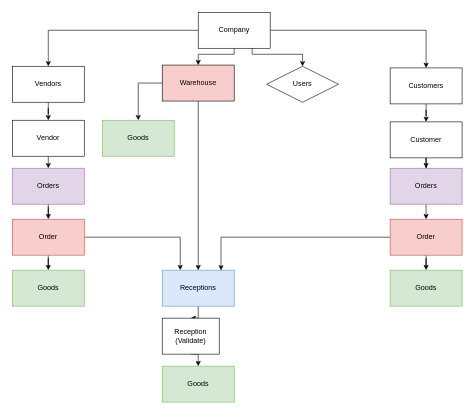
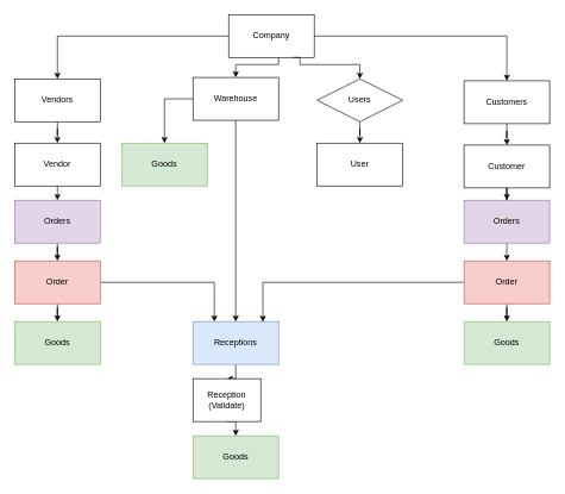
  <mxCell id="0" />
  <mxCell id="1" parent="0" />
  <mxCell id="2" value="" style="edgeStyle=orthogonalEdgeStyle;rounded=0;orthogonalLoop=1;jettySize=auto;html=1;" parent="1" source="5" target="7" edge="1"><mxGeometry relative="1" as="geometry" /></mxCell>
  <mxCell id="3" value="" style="edgeStyle=orthogonalEdgeStyle;rounded=0;orthogonalLoop=1;jettySize=auto;html=1;" parent="1" source="5" target="12" edge="1"><mxGeometry relative="1" as="geometry"><Array as="points"><mxPoint x="390" y="90" /><mxPoint x="330" y="90" /></Array></mxGeometry></mxCell>
  <mxCell id="4" value="" style="edgeStyle=orthogonalEdgeStyle;rounded=0;orthogonalLoop=1;jettySize=auto;html=1;" parent="1" source="5" target="14" edge="1"><mxGeometry relative="1" as="geometry" /></mxCell>
- <mxCell id="5" value="Company" style="rounded=0;whiteSpace=wrap;html=1;" parent="1" vertex="1"><mxGeometry x="330" y="20" width="120" height="60" as="geometry" /></mxCell>
+ <mxCell id="5" value="Company" style="rounded=0;whiteSpace=wrap;html=1;" parent="1" vertex="1"><mxGeometry x="320" y="20" width="120" height="60" as="geometry" /></mxCell>
  <mxCell id="6" value="" style="edgeStyle=orthogonalEdgeStyle;rounded=0;orthogonalLoop=1;jettySize=auto;html=1;" parent="1" source="7" target="38" edge="1"><mxGeometry relative="1" as="geometry" /></mxCell>
  <mxCell id="7" value="Vendors" style="rounded=0;whiteSpace=wrap;html=1;" parent="1" vertex="1"><mxGeometry x="20" y="110" width="120" height="60" as="geometry" /></mxCell>
  <mxCell id="8" style="edgeStyle=orthogonalEdgeStyle;rounded=0;orthogonalLoop=1;jettySize=auto;html=1;entryX=0.5;entryY=0;entryDx=0;entryDy=0;" parent="1" source="9" target="19" edge="1"><mxGeometry relative="1" as="geometry" /></mxCell>
  <mxCell id="9" value="Orders" style="rounded=0;whiteSpace=wrap;html=1;fillColor=#e1d5e7;strokeColor=#9673a6;" parent="1" vertex="1"><mxGeometry x="20" y="280" width="120" height="60" as="geometry" /></mxCell>
  <mxCell id="10" value="" style="edgeStyle=orthogonalEdgeStyle;rounded=0;orthogonalLoop=1;jettySize=auto;html=1;exitX=0;exitY=0.5;exitDx=0;exitDy=0;" parent="1" source="12" target="21" edge="1"><mxGeometry relative="1" as="geometry" /></mxCell>
  <mxCell id="11" value="" style="edgeStyle=orthogonalEdgeStyle;rounded=0;orthogonalLoop=1;jettySize=auto;html=1;" parent="1" source="12" target="23" edge="1"><mxGeometry relative="1" as="geometry" /></mxCell>
- <mxCell id="12" value="Warehouse" style="rounded=0;whiteSpace=wrap;html=1;fillColor=#f8cecc;" parent="1" vertex="1"><mxGeometry x="270" y="108" width="120" height="60" as="geometry" /></mxCell>
+ <mxCell id="12" value="Warehouse" style="rounded=0;whiteSpace=wrap;html=1;" parent="1" vertex="1"><mxGeometry x="270" y="108" width="120" height="60" as="geometry" /></mxCell>
  <mxCell id="13" value="" style="edgeStyle=orthogonalEdgeStyle;rounded=0;orthogonalLoop=1;jettySize=auto;html=1;" parent="1" source="14" target="16" edge="1"><mxGeometry relative="1" as="geometry" /></mxCell>
  <mxCell id="14" value="Customers" style="rounded=0;whiteSpace=wrap;html=1;" parent="1" vertex="1"><mxGeometry x="650" y="112.75" width="120" height="60" as="geometry" /></mxCell>
  <mxCell id="15" value="" style="edgeStyle=orthogonalEdgeStyle;rounded=0;orthogonalLoop=1;jettySize=auto;html=1;" parent="1" source="16" target="32" edge="1"><mxGeometry relative="1" as="geometry" /></mxCell>
  <mxCell id="16" value="Customer" style="rounded=0;whiteSpace=wrap;html=1;" parent="1" vertex="1"><mxGeometry x="650" y="202.75" width="120" height="60" as="geometry" /></mxCell>
  <mxCell id="17" value="" style="edgeStyle=orthogonalEdgeStyle;rounded=0;orthogonalLoop=1;jettySize=auto;html=1;" parent="1" source="19" target="20" edge="1"><mxGeometry relative="1" as="geometry" /></mxCell>
  <mxCell id="18" value="" style="edgeStyle=orthogonalEdgeStyle;rounded=0;orthogonalLoop=1;jettySize=auto;html=1;entryX=0.25;entryY=0;entryDx=0;entryDy=0;" parent="1" source="19" target="23" edge="1"><mxGeometry relative="1" as="geometry"><mxPoint x="-20" y="410.059" as="targetPoint" /></mxGeometry></mxCell>
  <mxCell id="19" value="Order" style="rounded=0;whiteSpace=wrap;html=1;fillColor=#f8cecc;strokeColor=#b85450;" parent="1" vertex="1"><mxGeometry x="20" y="365" width="120" height="60" as="geometry" /></mxCell>
  <mxCell id="20" value="Goods" style="rounded=0;whiteSpace=wrap;html=1;fillColor=#d5e8d4;strokeColor=#82b366;" parent="1" vertex="1"><mxGeometry x="20" y="450" width="120" height="60" as="geometry" /></mxCell>
  <mxCell id="21" value="Goods" style="rounded=0;whiteSpace=wrap;html=1;fillColor=#d5e8d4;strokeColor=#82b366;" parent="1" vertex="1"><mxGeometry x="170" y="200" width="120" height="60" as="geometry" /></mxCell>
  <mxCell id="22" value="" style="edgeStyle=orthogonalEdgeStyle;rounded=0;orthogonalLoop=1;jettySize=auto;html=1;" parent="1" source="23" target="28" edge="1"><mxGeometry relative="1" as="geometry" /></mxCell>
  <mxCell id="23" value="Receptions" style="rounded=0;whiteSpace=wrap;html=1;fillColor=#dae8fc;strokeColor=#6c8ebf;" parent="1" vertex="1"><mxGeometry x="270" y="450" width="120" height="60" as="geometry" /></mxCell>
+ <mxCell id="24" value="" style="edgeStyle=orthogonalEdgeStyle;rounded=0;orthogonalLoop=1;jettySize=auto;html=1;" parent="1" source="25" target="30" edge="1"><mxGeometry relative="1" as="geometry" /></mxCell>
  <mxCell id="25" value="Users" style="rhombus;whiteSpace=wrap;html=1;" parent="1" vertex="1"><mxGeometry x="444" y="110" width="120" height="60" as="geometry" /></mxCell>
  <mxCell id="26" value="" style="edgeStyle=orthogonalEdgeStyle;rounded=0;orthogonalLoop=1;jettySize=auto;html=1;entryX=0.5;entryY=0;entryDx=0;entryDy=0;exitX=0.75;exitY=1;exitDx=0;exitDy=0;" parent="1" source="5" target="25" edge="1"><mxGeometry relative="1" as="geometry"><mxPoint x="460" y="90" as="sourcePoint" /><mxPoint x="677" y="60" as="targetPoint" /><Array as="points"><mxPoint x="420" y="90" /><mxPoint x="504" y="90" /></Array></mxGeometry></mxCell>
  <mxCell id="27" style="edgeStyle=orthogonalEdgeStyle;rounded=0;orthogonalLoop=1;jettySize=auto;html=1;exitX=0.5;exitY=1;exitDx=0;exitDy=0;entryX=0.5;entryY=0;entryDx=0;entryDy=0;" parent="1" source="28" target="29" edge="1"><mxGeometry relative="1" as="geometry" /></mxCell>
  <mxCell id="28" value="Reception&lt;br&gt;(Validate)" style="rounded=0;whiteSpace=wrap;html=1;" parent="1" vertex="1"><mxGeometry x="270" y="530" width="95" height="60" as="geometry" /></mxCell>
  <mxCell id="29" value="Goods" style="rounded=0;whiteSpace=wrap;html=1;fillColor=#d5e8d4;strokeColor=#82b366;" parent="1" vertex="1"><mxGeometry x="270" y="610" width="120" height="60" as="geometry" /></mxCell>
+ <mxCell id="30" value="User" style="rounded=0;whiteSpace=wrap;html=1;" parent="1" vertex="1"><mxGeometry x="444" y="200" width="120" height="60" as="geometry" /></mxCell>
  <mxCell id="31" style="edgeStyle=orthogonalEdgeStyle;rounded=0;orthogonalLoop=1;jettySize=auto;html=1;exitX=0.5;exitY=1;exitDx=0;exitDy=0;entryX=0.5;entryY=0;entryDx=0;entryDy=0;" parent="1" source="32" target="35" edge="1"><mxGeometry relative="1" as="geometry" /></mxCell>
  <mxCell id="32" value="Orders" style="whiteSpace=wrap;html=1;rounded=0;fillColor=#e1d5e7;strokeColor=#9673a6;" parent="1" vertex="1"><mxGeometry x="650" y="280" width="120" height="60" as="geometry" /></mxCell>
  <mxCell id="33" value="" style="edgeStyle=orthogonalEdgeStyle;rounded=0;orthogonalLoop=1;jettySize=auto;html=1;exitX=0.5;exitY=1;exitDx=0;exitDy=0;" parent="1" source="35" target="36" edge="1"><mxGeometry relative="1" as="geometry" /></mxCell>
  <mxCell id="34" value="" style="edgeStyle=orthogonalEdgeStyle;rounded=0;orthogonalLoop=1;jettySize=auto;html=1;exitX=0;exitY=0.5;exitDx=0;exitDy=0;entryX=0.817;entryY=0.007;entryDx=0;entryDy=0;entryPerimeter=0;" parent="1" source="35" target="23" edge="1"><mxGeometry relative="1" as="geometry"><mxPoint x="630" y="460" as="targetPoint" /></mxGeometry></mxCell>
  <mxCell id="35" value="Order" style="rounded=0;whiteSpace=wrap;html=1;fillColor=#f8cecc;strokeColor=#b85450;" parent="1" vertex="1"><mxGeometry x="650" y="365" width="120" height="60" as="geometry" /></mxCell>
  <mxCell id="36" value="Goods" style="rounded=0;whiteSpace=wrap;html=1;fillColor=#d5e8d4;strokeColor=#82b366;" parent="1" vertex="1"><mxGeometry x="650" y="450" width="120" height="60" as="geometry" /></mxCell>
  <mxCell id="37" style="edgeStyle=orthogonalEdgeStyle;rounded=0;orthogonalLoop=1;jettySize=auto;html=1;exitX=0.5;exitY=1;exitDx=0;exitDy=0;entryX=0.5;entryY=0;entryDx=0;entryDy=0;" parent="1" source="38" target="9" edge="1"><mxGeometry relative="1" as="geometry" /></mxCell>
  <mxCell id="38" value="Vendor" style="rounded=0;whiteSpace=wrap;html=1;" parent="1" vertex="1"><mxGeometry x="20" y="200" width="120" height="60" as="geometry" /></mxCell>
